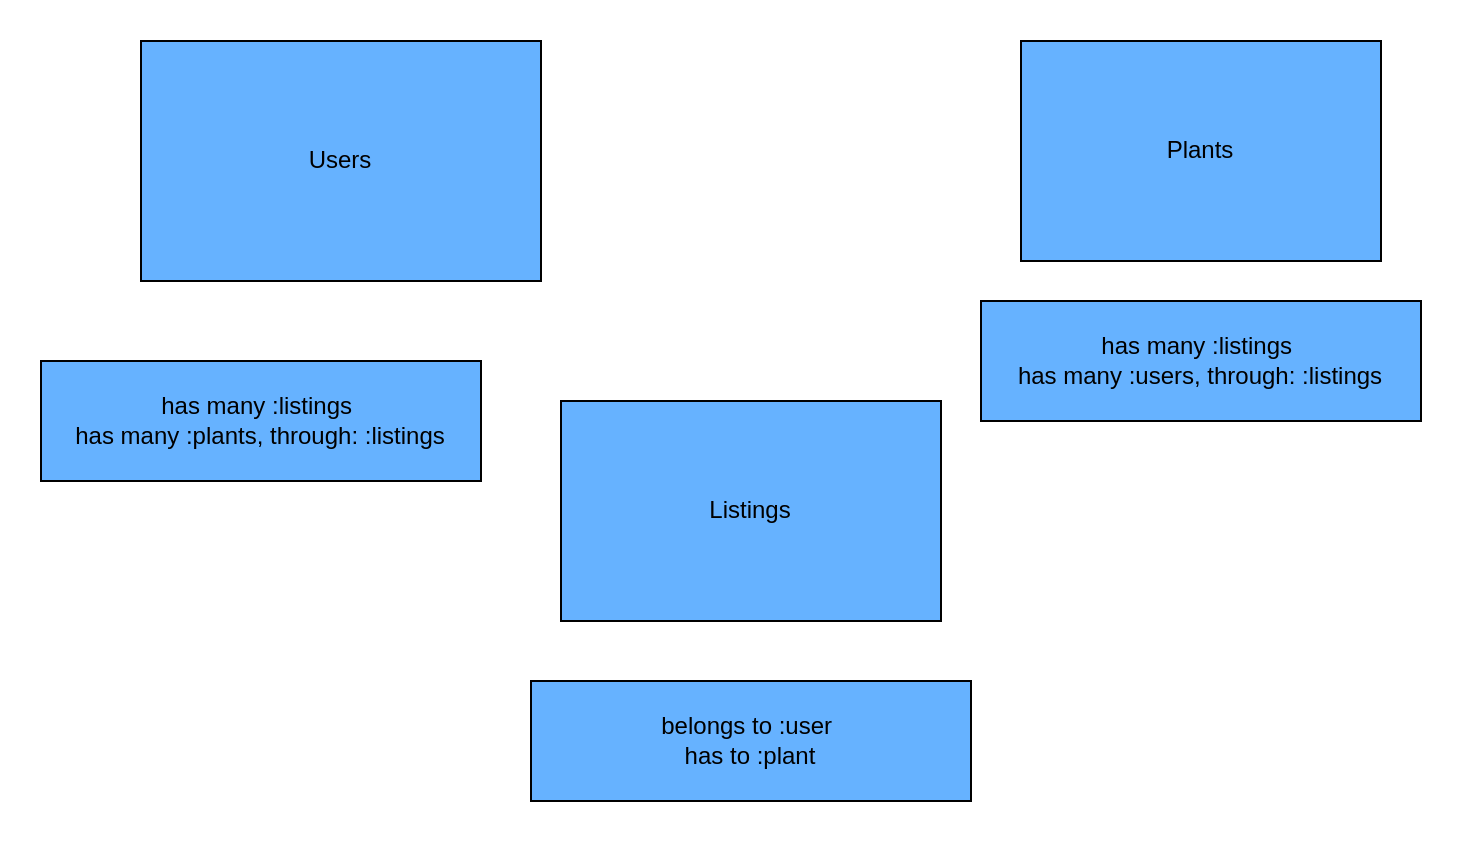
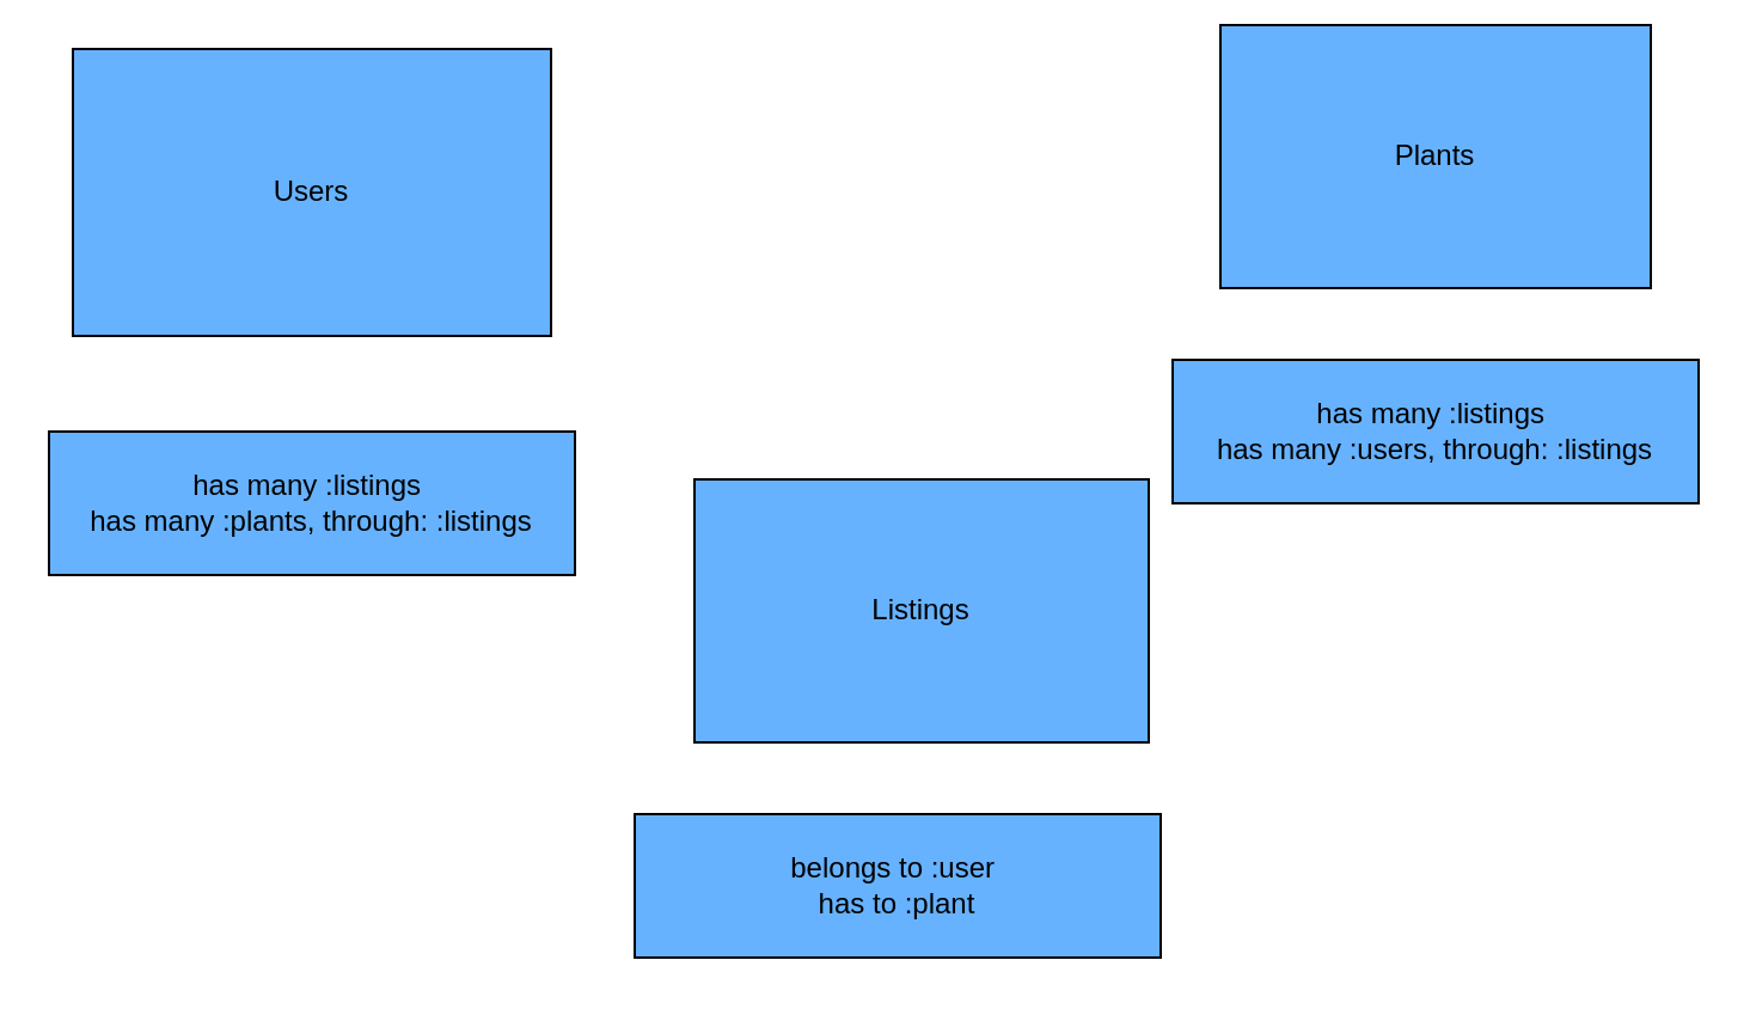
  <mxCell id="0" />
  <mxCell id="1" parent="0" />
- <mxCell id="2" value="Users" style="whiteSpace=wrap;html=1;fillColor=#66B2FF;" parent="1" vertex="1"><mxGeometry x="70" y="20" width="200" height="120" as="geometry" /></mxCell>
- <mxCell id="3" value="Plants" style="whiteSpace=wrap;html=1;fillColor=#66B2FF;" parent="1" vertex="1"><mxGeometry x="510" y="20" width="180" height="110" as="geometry" /></mxCell>
- <mxCell id="4" value="Listings" style="whiteSpace=wrap;html=1;fillColor=#66B2FF;" parent="1" vertex="1"><mxGeometry x="280" y="200" width="190" height="110" as="geometry" /></mxCell>
+ <mxCell id="2" value="Users" style="whiteSpace=wrap;html=1;fillColor=#66B2FF;" parent="1" vertex="1"><mxGeometry x="30" y="20" width="200" height="120" as="geometry" /></mxCell>
+ <mxCell id="3" value="Plants" style="whiteSpace=wrap;html=1;fillColor=#66B2FF;" parent="1" vertex="1"><mxGeometry x="510" y="10" width="180" height="110" as="geometry" /></mxCell>
+ <mxCell id="4" value="Listings" style="whiteSpace=wrap;html=1;fillColor=#66B2FF;" parent="1" vertex="1"><mxGeometry x="290" y="200" width="190" height="110" as="geometry" /></mxCell>
  <mxCell id="5" value="&lt;font color=&quot;#000000&quot;&gt;has many :listings&amp;nbsp;&lt;/font&gt;&lt;br&gt;&lt;font color=&quot;#000000&quot;&gt;has many :plants, through: :listings&lt;/font&gt;" style="whiteSpace=wrap;html=1;fillColor=#66B2FF;" parent="1" vertex="1"><mxGeometry x="20" y="180" width="220" height="60" as="geometry" /></mxCell>
  <mxCell id="6" value="&lt;font color=&quot;#000000&quot;&gt;belongs to :user&amp;nbsp;&lt;br&gt;has to :plant&lt;br&gt;&lt;/font&gt;" style="whiteSpace=wrap;html=1;fillColor=#66B2FF;" parent="1" vertex="1"><mxGeometry x="265" y="340" width="220" height="60" as="geometry" /></mxCell>
  <mxCell id="7" value="&lt;font color=&quot;#000000&quot;&gt;has many :listings&amp;nbsp;&lt;/font&gt;&lt;br&gt;&lt;font color=&quot;#000000&quot;&gt;has many :users, through: :listings&lt;/font&gt;" style="whiteSpace=wrap;html=1;fillColor=#66B2FF;" parent="1" vertex="1"><mxGeometry x="490" y="150" width="220" height="60" as="geometry" /></mxCell>
